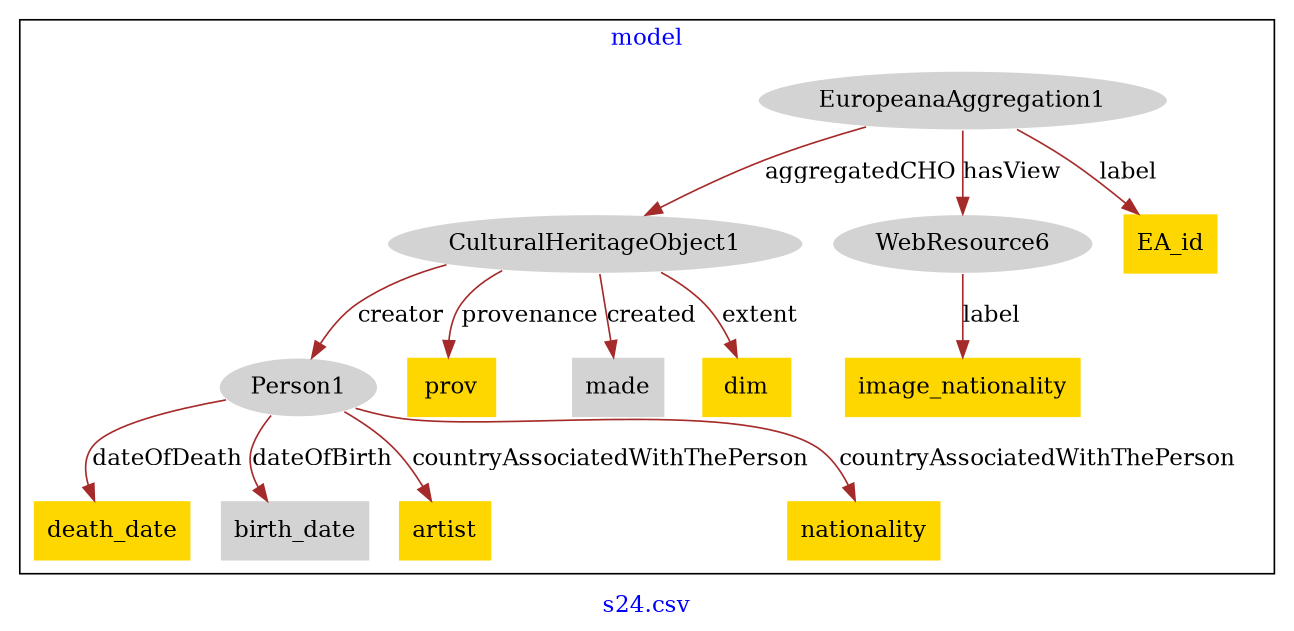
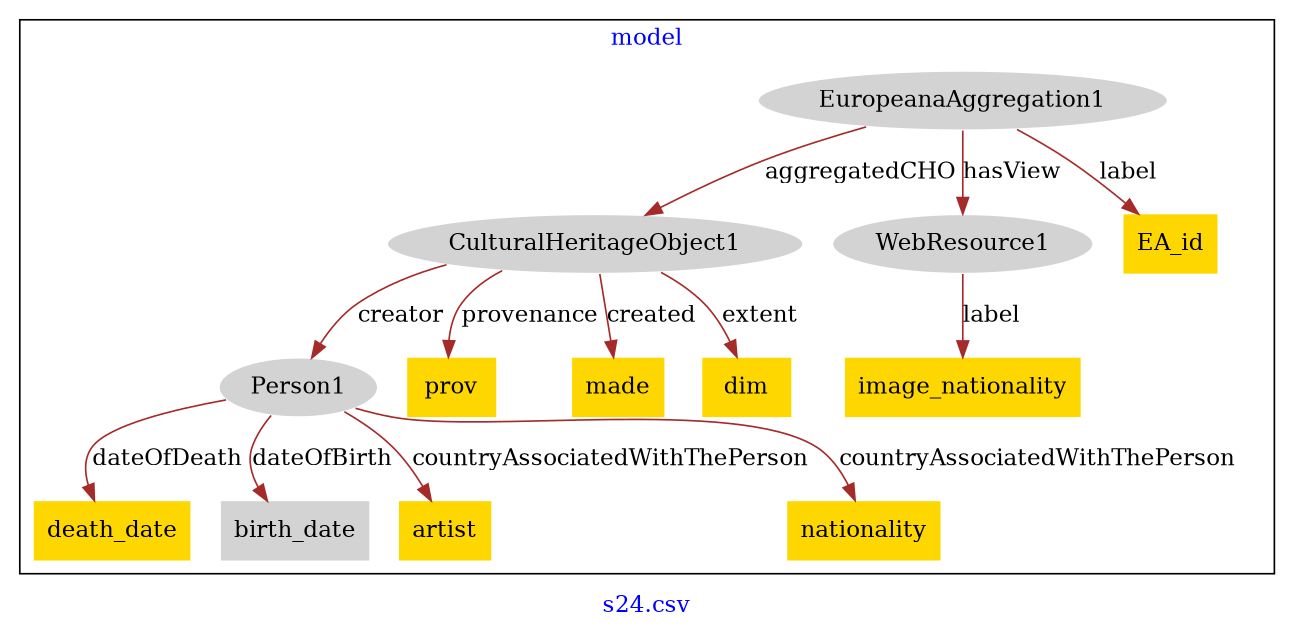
  digraph {
    fontcolor=blue
    label="s24.csv"
    remincross=true
    node [fillcolor=gold style=filled shape=plaintext]
    edge [color=brown fontcolor=black]
    n1 [color=white fillcolor=lightgray label=CulturalHeritageObject1 shape=""]
    n2 [color=white fillcolor=lightgray label=Person1 shape=""]
    n3 [color=white fillcolor=lightgray label=EuropeanaAggregation1 shape=""]
-   n4 [color=white fillcolor=lightgray label=WebResource6 shape=""]
+   n4 [color=white fillcolor=lightgray label=WebResource1 shape=""]
    n5 [label=EA_id]
    n6 [label=death_date]
    n7 [fillcolor=lightgray label=birth_date]
    n8 [label=image_nationality]
    n9 [label=artist]
    n10 [label=nationality]
    n11 [label=prov]
-   n12 [fillcolor=lightgray label=made]
+   n12 [label=made]
    n13 [label=dim]
    subgraph cluster_1 {
      label=model
      n1
      n2
      n3
      n4
      n5
      n6
      n7
      n8
      n9
      n10
      n11
      n12
      n13
    }
    n1 -> n2 [label=creator]
    n1 -> n11 [label=provenance]
    n1 -> n12 [label=created]
    n1 -> n13 [label=extent]
    n2 -> n6 [label=dateOfDeath]
    n2 -> n7 [label=dateOfBirth]
    n2 -> n9 [label=countryAssociatedWithThePerson]
    n2 -> n10 [label=countryAssociatedWithThePerson]
    n3 -> n1 [label=aggregatedCHO]
    n3 -> n4 [label=hasView]
    n3 -> n5 [label=label]
    n4 -> n8 [label=label]
  }
